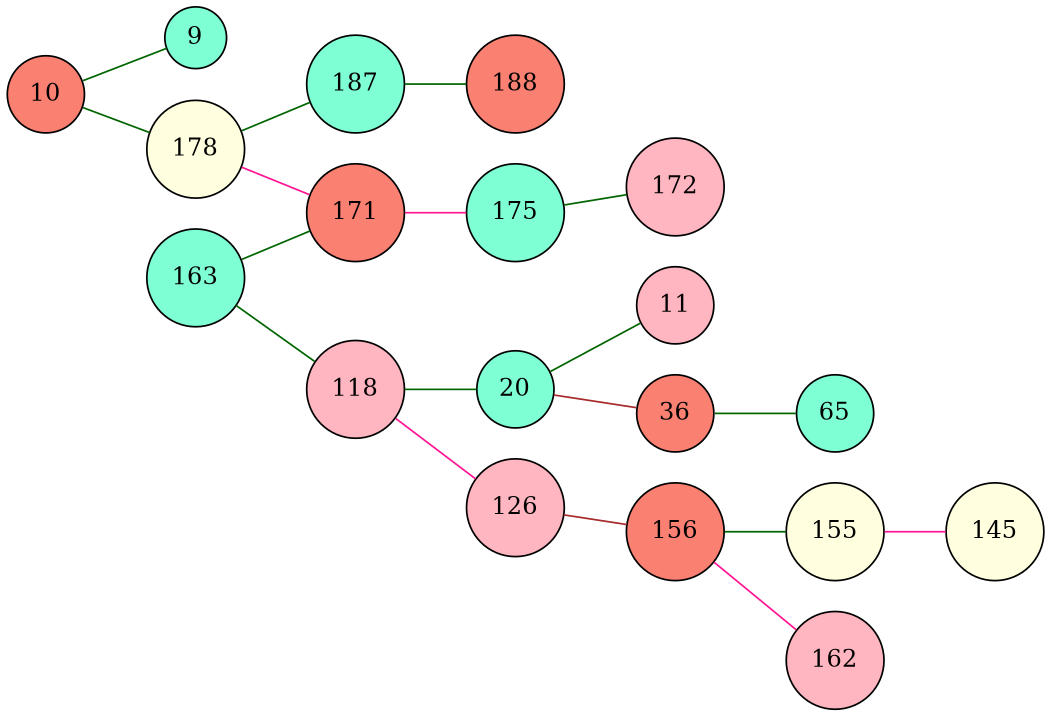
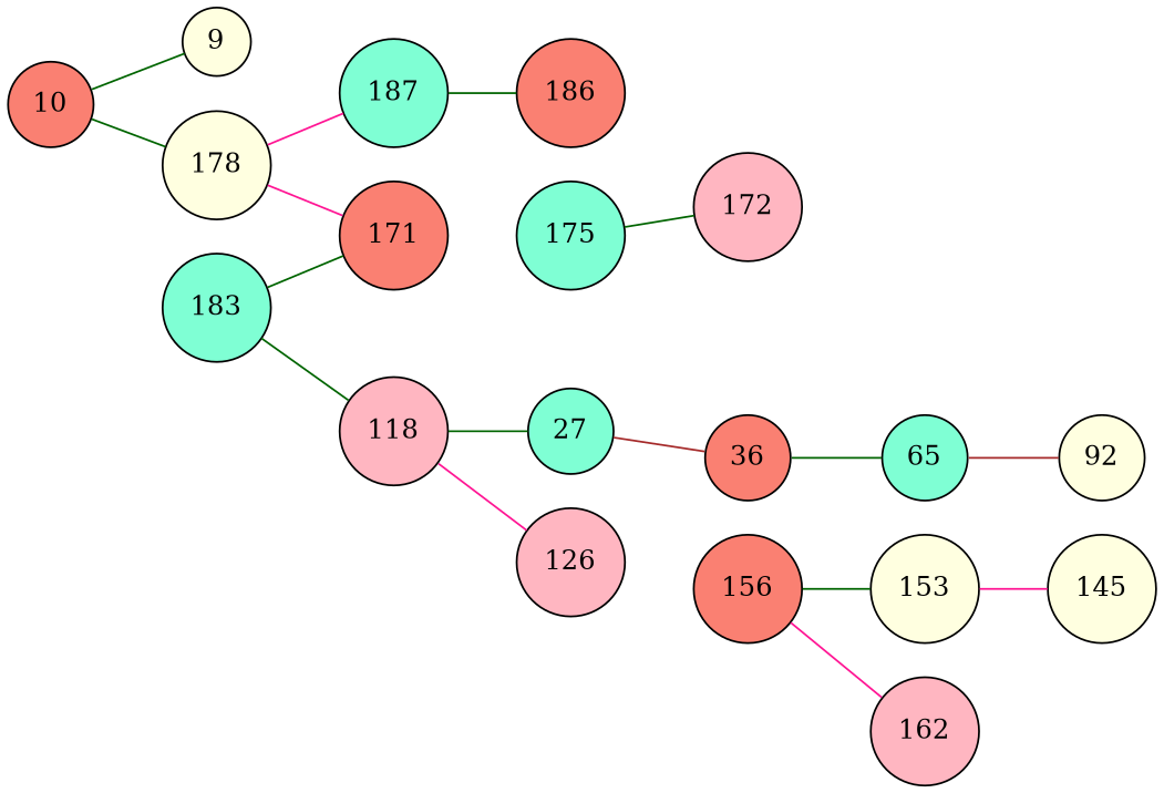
  digraph {
    rankdir=LR
    node [fillcolor=salmon shape=circle style=filled]
    edge [color=darkgreen dir=none]
    10
-   9 [fillcolor=aquamarine]
+   9 [fillcolor=lightyellow]
    178 [fillcolor=lightyellow]
    187 [fillcolor=aquamarine]
    171
-   163 [fillcolor=aquamarine]
+   163 [fillcolor=aquamarine label=183]
    118 [fillcolor=lightpink]
-   186 [label=188]
-   20 [fillcolor=aquamarine]
+   186
+   20 [fillcolor=aquamarine label=27]
    126 [fillcolor=lightpink]
    175 [fillcolor=aquamarine]
-   11 [fillcolor=lightpink]
    36
    156
    172 [fillcolor=lightpink]
    65 [fillcolor=aquamarine]
-   155 [fillcolor=lightyellow]
+   155 [fillcolor=lightyellow label=153]
    162 [fillcolor=lightpink]
+   92 [fillcolor=lightyellow]
    145 [fillcolor=lightyellow]
    10 -> 9
    10 -> 178
-   178 -> 187
+   178 -> 187 [color=deeppink]
    178 -> 171 [color=deeppink]
    187 -> 186
-   171 -> 175 [color=deeppink]
    163 -> 171
    163 -> 118
    118 -> 20
    118 -> 126 [color=deeppink]
-   20 -> 11
    20 -> 36 [color=brown]
-   126 -> 156 [color=brown]
    175 -> 172
    36 -> 65
    156 -> 155
    156 -> 162 [color=deeppink]
+   65 -> 92 [color=brown]
    155 -> 145 [color=deeppink]
  }
